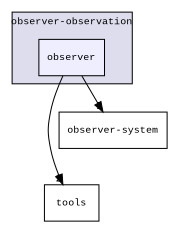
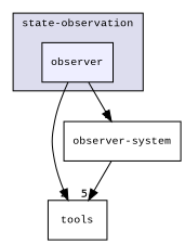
  digraph {
    compound=true
    fontname="Liberation Mono"
    node [fontname="Liberation Mono" fontsize=10 shape=box]
    edge [fontname="Liberation Mono" labeldistance=1.5 labelfontname=Helvetica labelfontsize=10]
    n1 [fillcolor="#eeeeff" label=observer pencolor=black style=filled]
    n2 [label=tools]
    n3 [label="observer-system"]
    subgraph cluster_1 {
      bgcolor="#ddddee"
      fontsize=10
-     label="observer-observation"
+     label="state-observation"
      pencolor=black
      n1
    }
    n1 -> n2 [headlabel=2]
    n1 -> n3 [headlabel=1]
+   n3 -> n2 [headlabel=5]
  }
